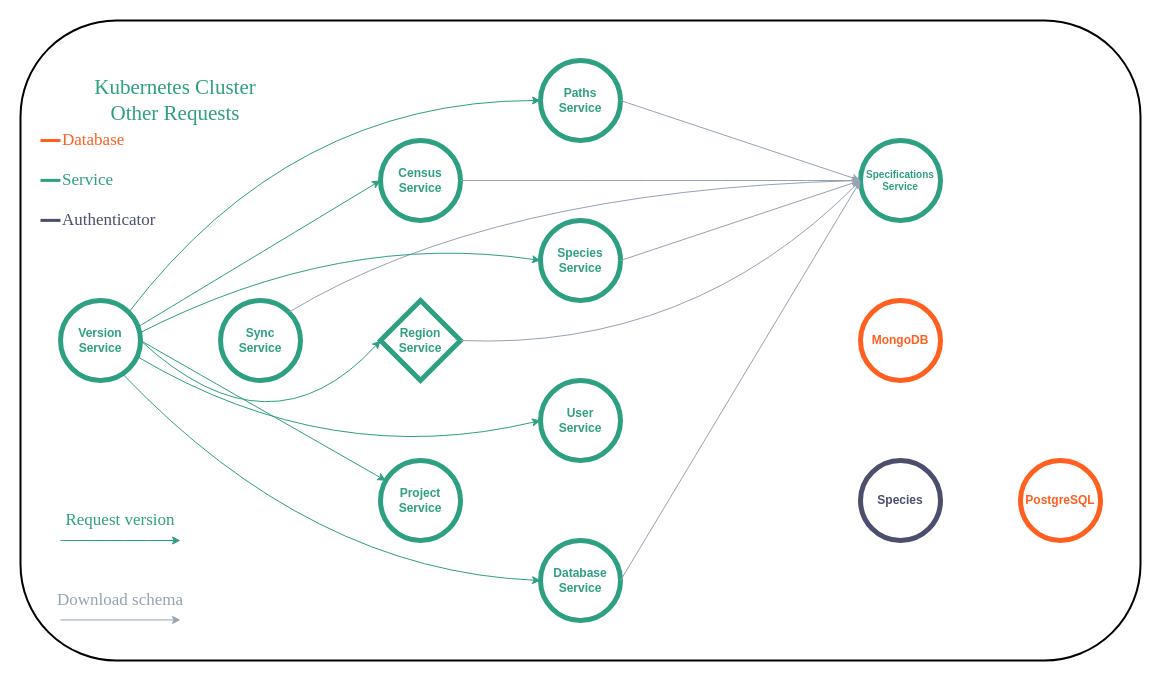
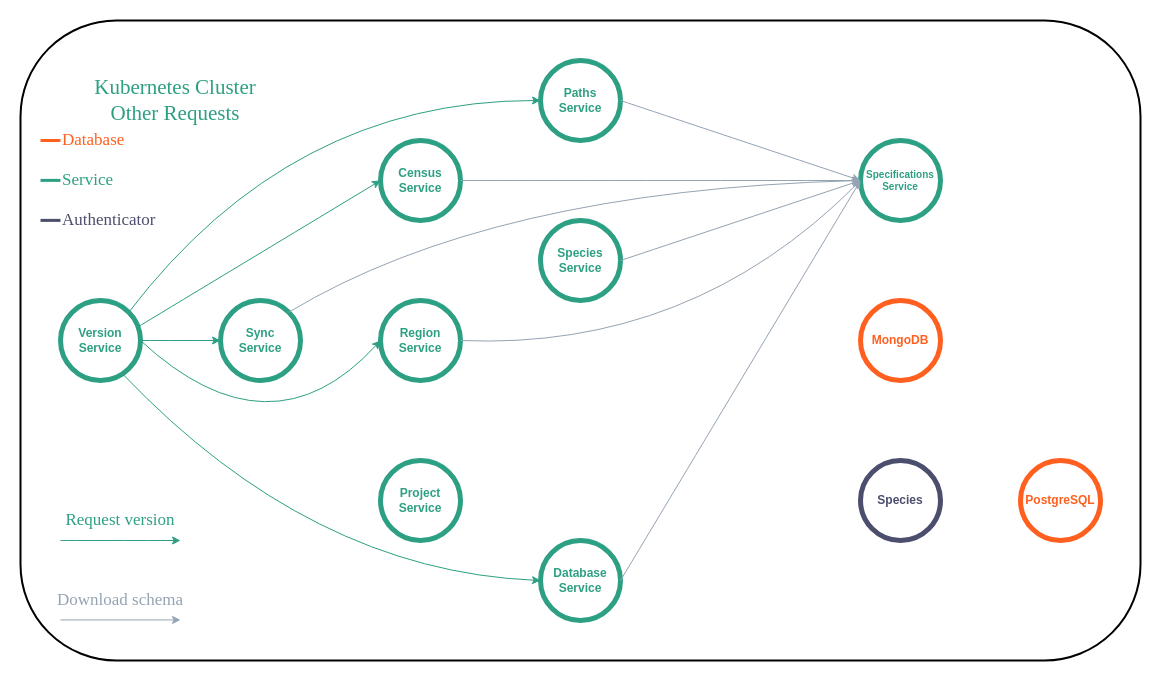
  <mxCell id="0" />
  <mxCell id="1" parent="0" />
  <mxCell id="2" value="" style="rounded=1;whiteSpace=wrap;html=1;fillColor=none;strokeWidth=2;connectable=0;allowArrows=0;" parent="1" vertex="1"><mxGeometry x="20" y="20" width="1120" height="640" as="geometry" /></mxCell>
  <mxCell id="3" value="&lt;font color=&quot;#2d9f83&quot;&gt;&lt;span style=&quot;font-size: 21px&quot;&gt;Kubernetes Cluster&lt;/span&gt;&lt;br&gt;&lt;span style=&quot;font-size: 21px&quot;&gt;Other Requests&lt;/span&gt;&lt;br&gt;&lt;/font&gt;" style="text;html=1;strokeColor=none;fillColor=none;align=center;verticalAlign=middle;whiteSpace=wrap;rounded=0;strokeWidth=2;fontFamily=Comfortaa;fontSource=https%3A%2F%2Ffonts.googleapis.com%2Fcss%3Ffamily%3DComfortaa;" parent="1" vertex="1"><mxGeometry x="60" y="60" width="230" height="80" as="geometry" /></mxCell>
- <mxCell id="4" value="&lt;b&gt;Region&lt;br&gt;Service&lt;/b&gt;" style="rhombus;whiteSpace=wrap;html=1;aspect=fixed;strokeWidth=5;fillColor=none;fontColor=#2D9F83;strokeColor=#2D9F83;" parent="1" vertex="1"><mxGeometry x="380" y="300" width="80" height="80" as="geometry" /></mxCell>
+ <mxCell id="4" value="&lt;b&gt;Region&lt;br&gt;Service&lt;/b&gt;" style="ellipse;whiteSpace=wrap;html=1;aspect=fixed;strokeWidth=5;fillColor=none;fontColor=#2D9F83;strokeColor=#2D9F83;" parent="1" vertex="1"><mxGeometry x="380" y="300" width="80" height="80" as="geometry" /></mxCell>
  <mxCell id="5" value="&lt;b&gt;Census Service&lt;/b&gt;" style="ellipse;whiteSpace=wrap;html=1;aspect=fixed;strokeWidth=5;fillColor=none;fontColor=#2D9F83;strokeColor=#2D9F83;" parent="1" vertex="1"><mxGeometry x="380" y="140" width="80" height="80" as="geometry" /></mxCell>
  <mxCell id="6" value="&lt;b&gt;Species Service&lt;/b&gt;" style="ellipse;whiteSpace=wrap;html=1;aspect=fixed;strokeWidth=5;fillColor=none;fontColor=#2D9F83;strokeColor=#2D9F83;" parent="1" vertex="1"><mxGeometry x="540" y="220" width="80" height="80" as="geometry" /></mxCell>
  <mxCell id="7" value="&lt;b&gt;Sync&lt;br&gt;Service&lt;/b&gt;" style="ellipse;whiteSpace=wrap;html=1;aspect=fixed;strokeWidth=5;fillColor=none;fontColor=#2D9F83;strokeColor=#2D9F83;" parent="1" vertex="1"><mxGeometry x="220" y="300" width="80" height="80" as="geometry" /></mxCell>
  <mxCell id="8" value="&lt;b&gt;Database Service&lt;/b&gt;" style="ellipse;whiteSpace=wrap;html=1;aspect=fixed;strokeWidth=5;fillColor=none;fontColor=#2D9F83;strokeColor=#2D9F83;" parent="1" vertex="1"><mxGeometry x="540" y="540" width="80" height="80" as="geometry" /></mxCell>
  <mxCell id="9" value="&lt;b&gt;Project Service&lt;/b&gt;" style="ellipse;whiteSpace=wrap;html=1;aspect=fixed;strokeWidth=5;fillColor=none;fontColor=#2D9F83;strokeColor=#2D9F83;" parent="1" vertex="1"><mxGeometry x="380" y="460" width="80" height="80" as="geometry" /></mxCell>
  <mxCell id="10" value="&lt;b&gt;Paths Service&lt;/b&gt;" style="ellipse;whiteSpace=wrap;html=1;aspect=fixed;strokeWidth=5;fillColor=none;fontColor=#2D9F83;strokeColor=#2D9F83;" parent="1" vertex="1"><mxGeometry x="540" y="60" width="80" height="80" as="geometry" /></mxCell>
- <mxCell id="11" value="&lt;b&gt;User&lt;br&gt;Service&lt;br&gt;&lt;/b&gt;" style="ellipse;whiteSpace=wrap;html=1;aspect=fixed;strokeWidth=5;fillColor=none;fontColor=#2D9F83;strokeColor=#2D9F83;" parent="1" vertex="1"><mxGeometry x="540" y="380" width="80" height="80" as="geometry" /></mxCell>
  <mxCell id="12" value="&lt;b&gt;Version&lt;br&gt;Service&lt;br&gt;&lt;/b&gt;" style="ellipse;whiteSpace=wrap;html=1;aspect=fixed;strokeWidth=5;fillColor=none;fontColor=#2D9F83;strokeColor=#2D9F83;" parent="1" vertex="1"><mxGeometry x="60" y="300" width="80" height="80" as="geometry" /></mxCell>
  <mxCell id="13" value="&lt;b&gt;Species&lt;/b&gt;" style="ellipse;whiteSpace=wrap;html=1;aspect=fixed;strokeWidth=5;fillColor=none;strokeColor=#4B4E6D;fontColor=#4B4E6D;" parent="1" vertex="1"><mxGeometry x="860" y="460" width="80" height="80" as="geometry" /></mxCell>
  <mxCell id="14" value="&lt;b&gt;MongoDB&lt;/b&gt;" style="ellipse;whiteSpace=wrap;html=1;aspect=fixed;strokeWidth=5;fillColor=none;fontColor=#FF5F1F;strokeColor=#FF5F1F;" parent="1" vertex="1"><mxGeometry x="860" y="300" width="80" height="80" as="geometry" /></mxCell>
  <mxCell id="15" value="&lt;b&gt;PostgreSQL&lt;/b&gt;" style="ellipse;whiteSpace=wrap;html=1;aspect=fixed;strokeWidth=5;fillColor=none;strokeColor=#FF5F1F;fontColor=#FF5F1F;" parent="1" vertex="1"><mxGeometry x="1020" y="460" width="80" height="80" as="geometry" /></mxCell>
  <mxCell id="16" value="&lt;b style=&quot;font-size: 10px;&quot;&gt;Specifications&lt;br style=&quot;font-size: 10px;&quot;&gt;Service&lt;br style=&quot;font-size: 10px;&quot;&gt;&lt;/b&gt;" style="ellipse;whiteSpace=wrap;html=1;aspect=fixed;strokeWidth=5;fillColor=none;fontSize=10;strokeColor=#2D9F83;fontColor=#2D9F83;" parent="1" vertex="1"><mxGeometry x="860" y="140" width="80" height="80" as="geometry" /></mxCell>
  <mxCell id="17" value="" style="endArrow=classic;html=1;fontSize=10;entryX=0;entryY=0.5;entryDx=0;entryDy=0;exitX=1;exitY=0;exitDx=0;exitDy=0;strokeColor=none;curved=1;" parent="1" source="7" target="5" edge="1"><mxGeometry width="50" height="50" relative="1" as="geometry"><mxPoint x="340" y="290" as="sourcePoint" /><mxPoint x="390" y="240" as="targetPoint" /></mxGeometry></mxCell>
  <mxCell id="18" value="" style="endArrow=classic;html=1;fontSize=10;exitX=1;exitY=1;exitDx=0;exitDy=0;strokeColor=#95A3B3;" parent="1" edge="1"><mxGeometry width="50" height="50" relative="1" as="geometry"><mxPoint x="60.004" y="619.434" as="sourcePoint" /><mxPoint x="180" y="619.43" as="targetPoint" /></mxGeometry></mxCell>
  <mxCell id="19" value="&lt;font style=&quot;font-size: 17px&quot;&gt;Download schema&lt;br style=&quot;font-size: 17px&quot;&gt;&lt;/font&gt;" style="text;html=1;strokeColor=none;fillColor=none;align=center;verticalAlign=middle;whiteSpace=wrap;rounded=0;strokeWidth=2;fontFamily=Comfortaa;fontSource=https%3A%2F%2Ffonts.googleapis.com%2Fcss%3Ffamily%3DComfortaa;fontSize=17;fontColor=#95A3B3;" parent="1" vertex="1"><mxGeometry x="50" y="580" width="140" height="40" as="geometry" /></mxCell>
  <mxCell id="20" value="" style="endArrow=classic;html=1;fontSize=10;exitX=1;exitY=0.5;exitDx=0;exitDy=0;entryX=0;entryY=0.5;entryDx=0;entryDy=0;curved=1;fontFamily=Comfortaa;fontSource=https%3A%2F%2Ffonts.googleapis.com%2Fcss%3Ffamily%3DComfortaa;strokeColor=#95A3B3;fontColor=#95A3B3;" parent="1" source="10" target="16" edge="1"><mxGeometry width="50" height="50" relative="1" as="geometry"><mxPoint x="630" y="430" as="sourcePoint" /><mxPoint x="870" y="510" as="targetPoint" /></mxGeometry></mxCell>
  <mxCell id="21" value="" style="endArrow=classic;html=1;fontSize=10;exitX=1;exitY=0.5;exitDx=0;exitDy=0;entryX=0;entryY=0.5;entryDx=0;entryDy=0;curved=1;fontFamily=Comfortaa;fontSource=https%3A%2F%2Ffonts.googleapis.com%2Fcss%3Ffamily%3DComfortaa;strokeColor=#95A3B3;fontColor=#95A3B3;" parent="1" source="6" target="16" edge="1"><mxGeometry width="50" height="50" relative="1" as="geometry"><mxPoint x="630" y="110" as="sourcePoint" /><mxPoint x="870" y="190" as="targetPoint" /></mxGeometry></mxCell>
  <mxCell id="22" value="" style="endArrow=classic;html=1;fontSize=10;exitX=1;exitY=0.5;exitDx=0;exitDy=0;curved=1;fontFamily=Comfortaa;fontSource=https%3A%2F%2Ffonts.googleapis.com%2Fcss%3Ffamily%3DComfortaa;strokeColor=#95A3B3;fontColor=#95A3B3;" parent="1" source="8" edge="1"><mxGeometry x="-0.044" y="17" width="50" height="50" relative="1" as="geometry"><mxPoint x="640" y="120" as="sourcePoint" /><mxPoint x="860" y="180" as="targetPoint" /><mxPoint as="offset" /></mxGeometry></mxCell>
  <mxCell id="23" value="" style="endArrow=classic;html=1;fontSize=10;exitX=1;exitY=0.5;exitDx=0;exitDy=0;entryX=0;entryY=0.5;entryDx=0;entryDy=0;curved=1;fontFamily=Comfortaa;fontSource=https%3A%2F%2Ffonts.googleapis.com%2Fcss%3Ffamily%3DComfortaa;strokeColor=#95A3B3;fontColor=#95A3B3;" parent="1" source="4" target="16" edge="1"><mxGeometry x="0.296" y="-114" width="50" height="50" relative="1" as="geometry"><mxPoint x="650" y="130" as="sourcePoint" /><mxPoint x="890" y="210" as="targetPoint" /><Array as="points"><mxPoint x="690" y="350" /></Array><mxPoint as="offset" /></mxGeometry></mxCell>
  <mxCell id="24" value="" style="endArrow=classic;html=1;fontSize=10;exitX=1;exitY=0.5;exitDx=0;exitDy=0;entryX=0;entryY=0.5;entryDx=0;entryDy=0;curved=1;fontFamily=Comfortaa;fontSource=https%3A%2F%2Ffonts.googleapis.com%2Fcss%3Ffamily%3DComfortaa;strokeColor=#95A3B3;fontColor=#95A3B3;" parent="1" source="5" target="16" edge="1"><mxGeometry width="50" height="50" relative="1" as="geometry"><mxPoint x="660" y="140" as="sourcePoint" /><mxPoint x="900" y="220" as="targetPoint" /></mxGeometry></mxCell>
  <mxCell id="25" value="" style="endArrow=classic;html=1;fontSize=10;exitX=1;exitY=0;exitDx=0;exitDy=0;entryX=0;entryY=0.5;entryDx=0;entryDy=0;curved=1;fontFamily=Comfortaa;fontSource=https%3A%2F%2Ffonts.googleapis.com%2Fcss%3Ffamily%3DComfortaa;strokeColor=#95A3B3;fontColor=#95A3B3;" parent="1" source="7" target="16" edge="1"><mxGeometry x="-0.42" y="-22" width="50" height="50" relative="1" as="geometry"><mxPoint x="670" y="150" as="sourcePoint" /><mxPoint x="910" y="230" as="targetPoint" /><Array as="points"><mxPoint x="490" y="190" /></Array><mxPoint as="offset" /></mxGeometry></mxCell>
- <mxCell id="26" value="" style="endArrow=classic;html=1;fontSize=10;exitX=1;exitY=0.5;exitDx=0;exitDy=0;curved=1;fontFamily=Comfortaa;fontSource=https%3A%2F%2Ffonts.googleapis.com%2Fcss%3Ffamily%3DComfortaa;fontColor=#95A3B3;strokeColor=#2D9F83;" parent="1" source="12" target="9" edge="1"><mxGeometry width="50" height="50" relative="1" as="geometry"><mxPoint x="630" y="270" as="sourcePoint" /><mxPoint x="870" y="190" as="targetPoint" /></mxGeometry></mxCell>
+ <mxCell id="26" value="" style="endArrow=classic;html=1;fontSize=10;exitX=1;exitY=0.5;exitDx=0;exitDy=0;entryX=0;entryY=0.5;entryDx=0;entryDy=0;curved=1;fontFamily=Comfortaa;fontSource=https%3A%2F%2Ffonts.googleapis.com%2Fcss%3Ffamily%3DComfortaa;fontColor=#95A3B3;strokeColor=#2D9F83;" parent="1" source="12" target="7" edge="1"><mxGeometry width="50" height="50" relative="1" as="geometry"><mxPoint x="630" y="270" as="sourcePoint" /><mxPoint x="870" y="190" as="targetPoint" /></mxGeometry></mxCell>
  <mxCell id="27" value="&lt;font style=&quot;font-size: 17px&quot;&gt;&lt;font&gt;Request version&lt;/font&gt;&lt;br style=&quot;font-size: 17px&quot;&gt;&lt;/font&gt;" style="text;html=1;strokeColor=none;fillColor=none;align=center;verticalAlign=middle;whiteSpace=wrap;rounded=0;strokeWidth=2;fontFamily=Comfortaa;fontSource=https%3A%2F%2Ffonts.googleapis.com%2Fcss%3Ffamily%3DComfortaa;fontSize=17;fontColor=#2D9F83;" parent="1" vertex="1"><mxGeometry x="50" y="500" width="140" height="40" as="geometry" /></mxCell>
  <mxCell id="28" value="" style="endArrow=classic;html=1;fontSize=10;curved=1;fontFamily=Comfortaa;fontSource=https%3A%2F%2Ffonts.googleapis.com%2Fcss%3Ffamily%3DComfortaa;fontColor=#2D9F83;strokeColor=#2D9F83;" parent="1" edge="1"><mxGeometry width="50" height="50" relative="1" as="geometry"><mxPoint x="60" y="540" as="sourcePoint" /><mxPoint x="180" y="540" as="targetPoint" /><Array as="points" /></mxGeometry></mxCell>
  <mxCell id="29" value="" style="endArrow=classic;html=1;fontSize=10;exitX=0.968;exitY=0.33;exitDx=0;exitDy=0;entryX=0;entryY=0.5;entryDx=0;entryDy=0;curved=1;fontFamily=Comfortaa;fontSource=https%3A%2F%2Ffonts.googleapis.com%2Fcss%3Ffamily%3DComfortaa;fontColor=#95A3B3;strokeColor=#2D9F83;exitPerimeter=0;" parent="1" source="12" target="5" edge="1"><mxGeometry width="50" height="50" relative="1" as="geometry"><mxPoint x="130" y="310" as="sourcePoint" /><mxPoint x="210" y="310" as="targetPoint" /></mxGeometry></mxCell>
  <mxCell id="30" value="" style="endArrow=classic;html=1;fontSize=10;exitX=1;exitY=0;exitDx=0;exitDy=0;entryX=0;entryY=0.5;entryDx=0;entryDy=0;curved=1;fontFamily=Comfortaa;fontSource=https%3A%2F%2Ffonts.googleapis.com%2Fcss%3Ffamily%3DComfortaa;fontColor=#95A3B3;strokeColor=#2D9F83;" parent="1" source="12" target="10" edge="1"><mxGeometry width="50" height="50" relative="1" as="geometry"><mxPoint x="160" y="360" as="sourcePoint" /><mxPoint x="240" y="360" as="targetPoint" /><Array as="points"><mxPoint x="290" y="100" /></Array></mxGeometry></mxCell>
  <mxCell id="31" value="" style="endArrow=classic;html=1;fontSize=10;exitX=1;exitY=0.5;exitDx=0;exitDy=0;entryX=0;entryY=0.5;entryDx=0;entryDy=0;curved=1;fontFamily=Comfortaa;fontSource=https%3A%2F%2Ffonts.googleapis.com%2Fcss%3Ffamily%3DComfortaa;fontColor=#95A3B3;strokeColor=#2D9F83;" parent="1" source="12" target="4" edge="1"><mxGeometry width="50" height="50" relative="1" as="geometry"><mxPoint x="170" y="370" as="sourcePoint" /><mxPoint x="250" y="370" as="targetPoint" /><Array as="points"><mxPoint x="270" y="460" /></Array></mxGeometry></mxCell>
  <mxCell id="32" value="" style="endArrow=classic;html=1;fontSize=10;entryX=0;entryY=0.5;entryDx=0;entryDy=0;curved=1;fontFamily=Comfortaa;fontSource=https%3A%2F%2Ffonts.googleapis.com%2Fcss%3Ffamily%3DComfortaa;fontColor=#95A3B3;strokeColor=#2D9F83;exitX=0.788;exitY=0.93;exitDx=0;exitDy=0;exitPerimeter=0;" parent="1" source="12" target="8" edge="1"><mxGeometry width="50" height="50" relative="1" as="geometry"><mxPoint x="118" y="370" as="sourcePoint" /><mxPoint x="270" y="390" as="targetPoint" /><Array as="points"><mxPoint x="310" y="570" /></Array></mxGeometry></mxCell>
- <mxCell id="33" value="" style="endArrow=classic;html=1;fontSize=10;exitX=0.979;exitY=0.41;exitDx=0;exitDy=0;entryX=0;entryY=0.5;entryDx=0;entryDy=0;curved=1;fontFamily=Comfortaa;fontSource=https%3A%2F%2Ffonts.googleapis.com%2Fcss%3Ffamily%3DComfortaa;fontColor=#95A3B3;strokeColor=#2D9F83;exitPerimeter=0;" parent="1" source="12" target="6" edge="1"><mxGeometry width="50" height="50" relative="1" as="geometry"><mxPoint x="240" y="280" as="sourcePoint" /><mxPoint x="320" y="280" as="targetPoint" /><Array as="points"><mxPoint x="340" y="230" /></Array></mxGeometry></mxCell>
- <mxCell id="34" value="" style="endArrow=classic;html=1;fontSize=10;exitX=0.979;exitY=0.713;exitDx=0;exitDy=0;entryX=0;entryY=0.5;entryDx=0;entryDy=0;curved=1;fontFamily=Comfortaa;fontSource=https%3A%2F%2Ffonts.googleapis.com%2Fcss%3Ffamily%3DComfortaa;fontColor=#95A3B3;strokeColor=#2D9F83;exitPerimeter=0;" parent="1" source="12" target="11" edge="1"><mxGeometry width="50" height="50" relative="1" as="geometry"><mxPoint x="210" y="410" as="sourcePoint" /><mxPoint x="290" y="410" as="targetPoint" /><Array as="points"><mxPoint x="330" y="470" /></Array></mxGeometry></mxCell>
  <mxCell id="35" value="&lt;font color=&quot;#4b4e6d&quot; style=&quot;font-size: 17px;&quot;&gt;Authenticator&lt;/font&gt;" style="text;html=1;strokeColor=none;fillColor=none;align=left;verticalAlign=middle;whiteSpace=wrap;rounded=0;labelBackgroundColor=none;comic=0;sketch=0;fontFamily=Comfortaa;fontSource=https%3A%2F%2Ffonts.googleapis.com%2Fcss%3Ffamily%3DComfortaa;fontSize=17;fontColor=#2D9F83;" parent="1" vertex="1"><mxGeometry x="60" y="210" width="130" height="20" as="geometry" /></mxCell>
  <mxCell id="36" value="" style="endArrow=none;html=1;fontFamily=Comfortaa;fontSource=https%3A%2F%2Ffonts.googleapis.com%2Fcss%3Ffamily%3DComfortaa;fontSize=23;strokeWidth=3;entryX=0;entryY=1;entryDx=0;entryDy=0;fontColor=#2D9F83;strokeColor=#4B4E6D;" parent="1" edge="1"><mxGeometry width="50" height="50" relative="1" as="geometry"><mxPoint x="40" y="219.88" as="sourcePoint" /><mxPoint x="60" y="219.88" as="targetPoint" /><Array as="points"><mxPoint x="40" y="220.12" /></Array></mxGeometry></mxCell>
  <mxCell id="37" value="Database" style="text;html=1;strokeColor=none;fillColor=none;align=left;verticalAlign=middle;whiteSpace=wrap;rounded=0;labelBackgroundColor=none;comic=0;sketch=0;fontFamily=Comfortaa;fontSource=https%3A%2F%2Ffonts.googleapis.com%2Fcss%3Ffamily%3DComfortaa;fontSize=17;fontColor=#FF5F1F;" vertex="1" parent="1"><mxGeometry x="60" y="130" width="100" height="20" as="geometry" /></mxCell>
  <mxCell id="38" value="" style="endArrow=none;html=1;fontFamily=Comfortaa;fontSource=https%3A%2F%2Ffonts.googleapis.com%2Fcss%3Ffamily%3DComfortaa;fontSize=23;fontColor=#FF5F1F;strokeWidth=3;entryX=0;entryY=1;entryDx=0;entryDy=0;strokeColor=#FF5F1F;" edge="1" parent="1"><mxGeometry width="50" height="50" relative="1" as="geometry"><mxPoint x="40" y="140" as="sourcePoint" /><mxPoint x="60" y="140" as="targetPoint" /></mxGeometry></mxCell>
  <mxCell id="39" value="Service" style="text;html=1;strokeColor=none;fillColor=none;align=left;verticalAlign=middle;whiteSpace=wrap;rounded=0;labelBackgroundColor=none;comic=0;sketch=0;fontFamily=Comfortaa;fontSource=https%3A%2F%2Ffonts.googleapis.com%2Fcss%3Ffamily%3DComfortaa;fontSize=17;fontColor=#2D9F83;" vertex="1" parent="1"><mxGeometry x="60" y="170" width="100" height="20" as="geometry" /></mxCell>
  <mxCell id="40" value="" style="endArrow=none;html=1;fontFamily=Comfortaa;fontSource=https%3A%2F%2Ffonts.googleapis.com%2Fcss%3Ffamily%3DComfortaa;fontSize=23;strokeWidth=3;entryX=0;entryY=1;entryDx=0;entryDy=0;fontColor=#2D9F83;strokeColor=#2D9F83;" edge="1" parent="1"><mxGeometry width="50" height="50" relative="1" as="geometry"><mxPoint x="40" y="179.88" as="sourcePoint" /><mxPoint x="60" y="179.88" as="targetPoint" /><Array as="points"><mxPoint x="40" y="180.12" /></Array></mxGeometry></mxCell>
